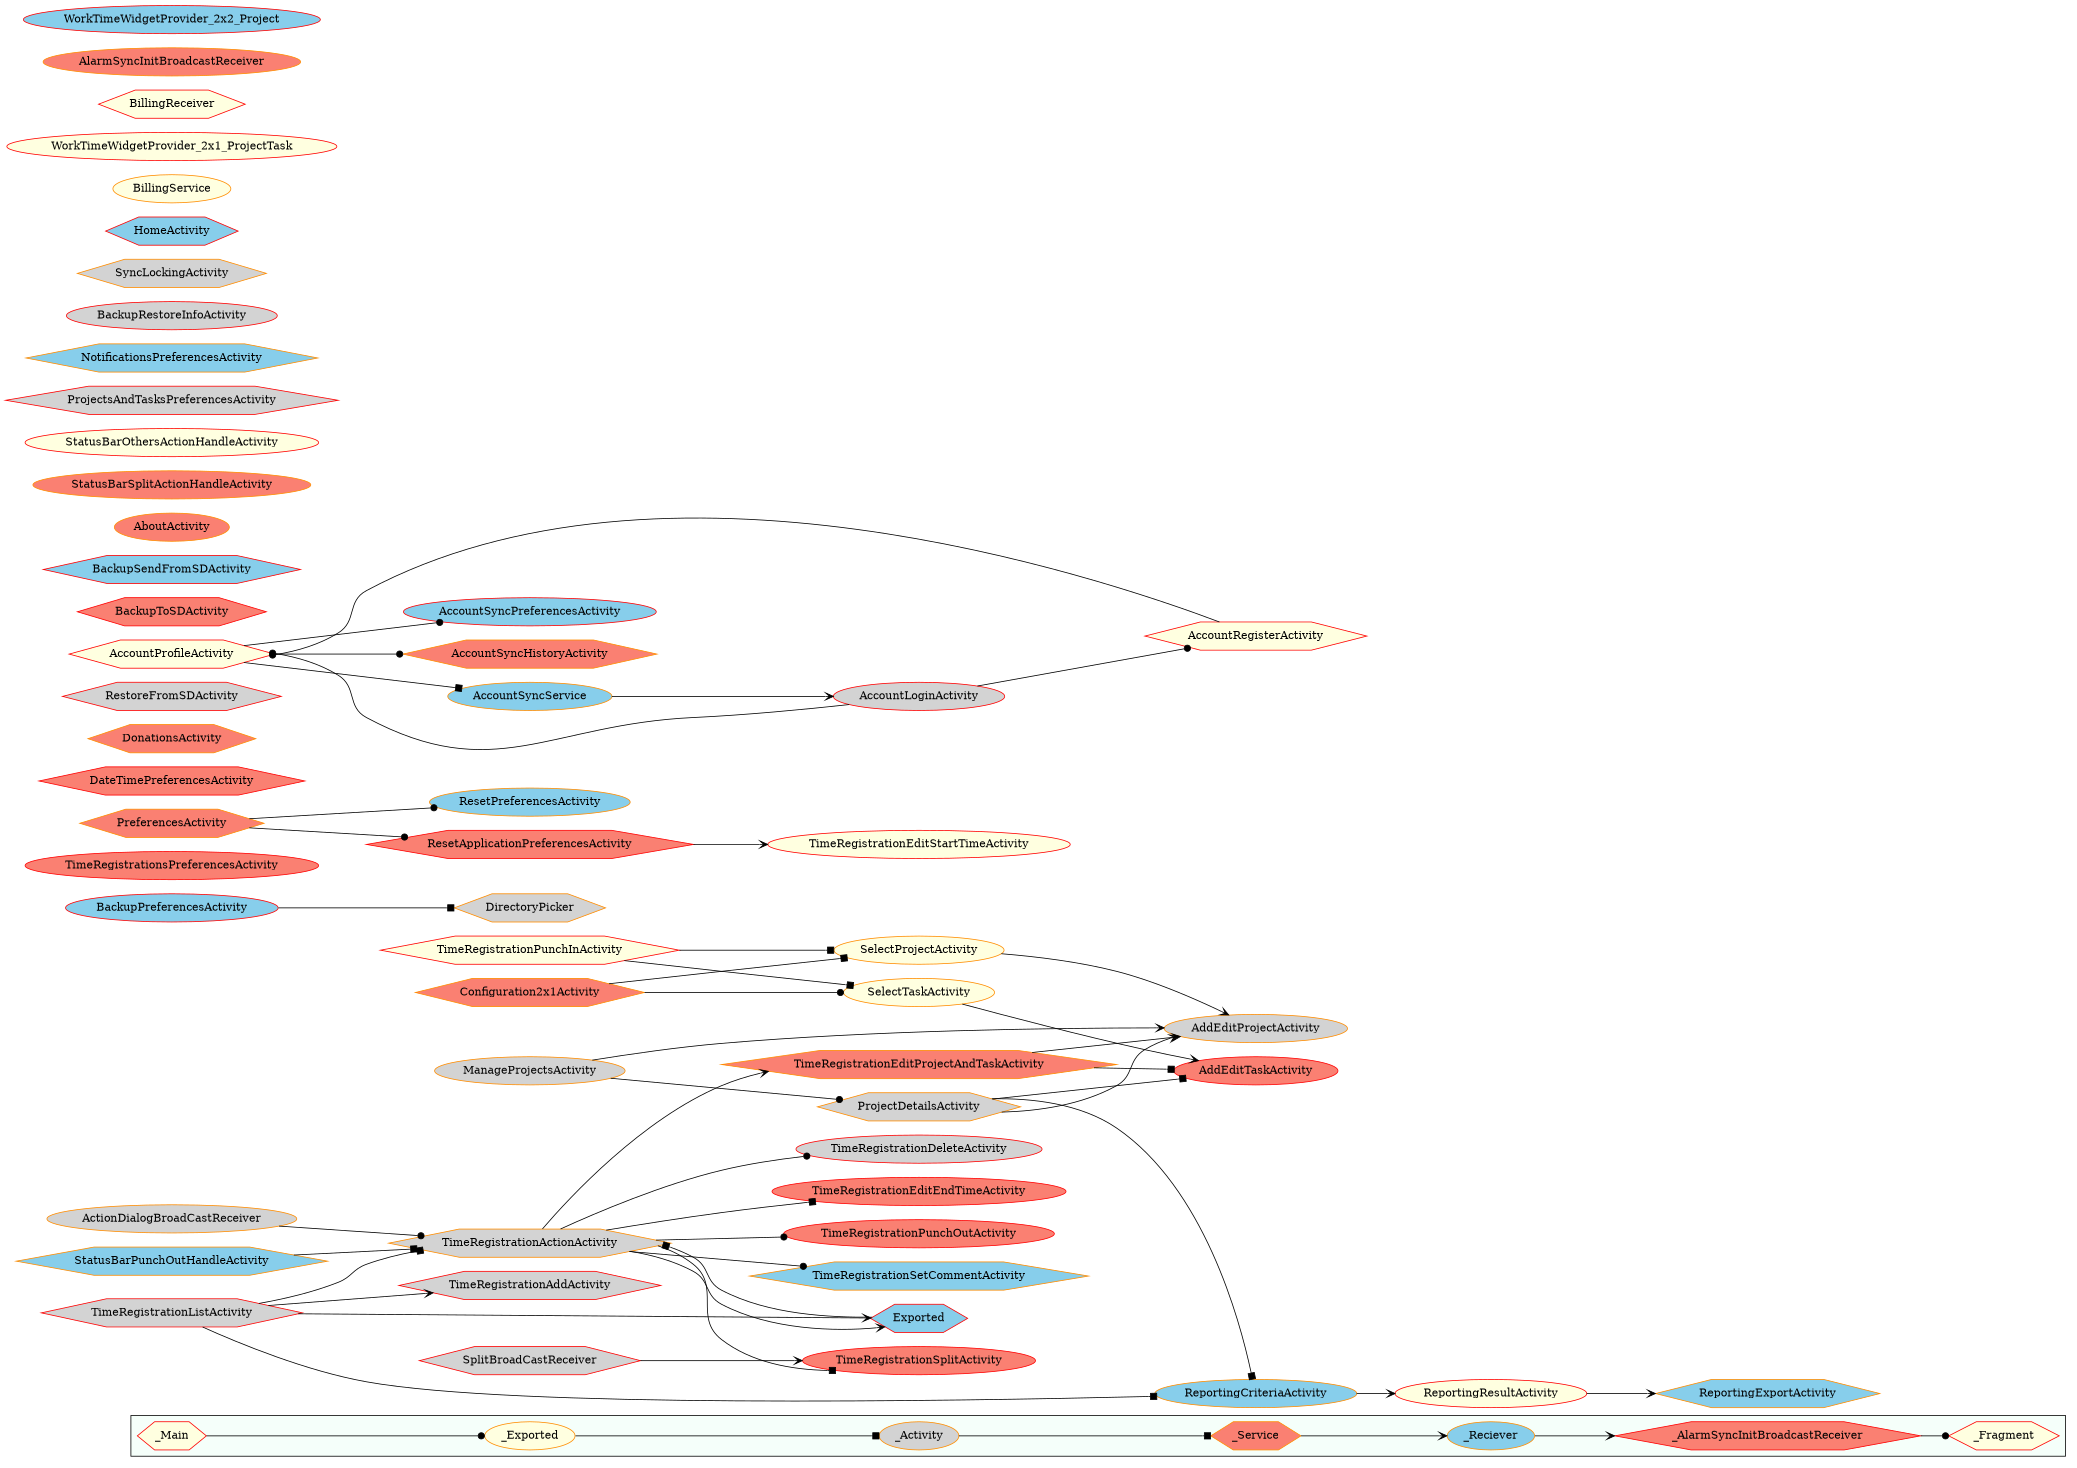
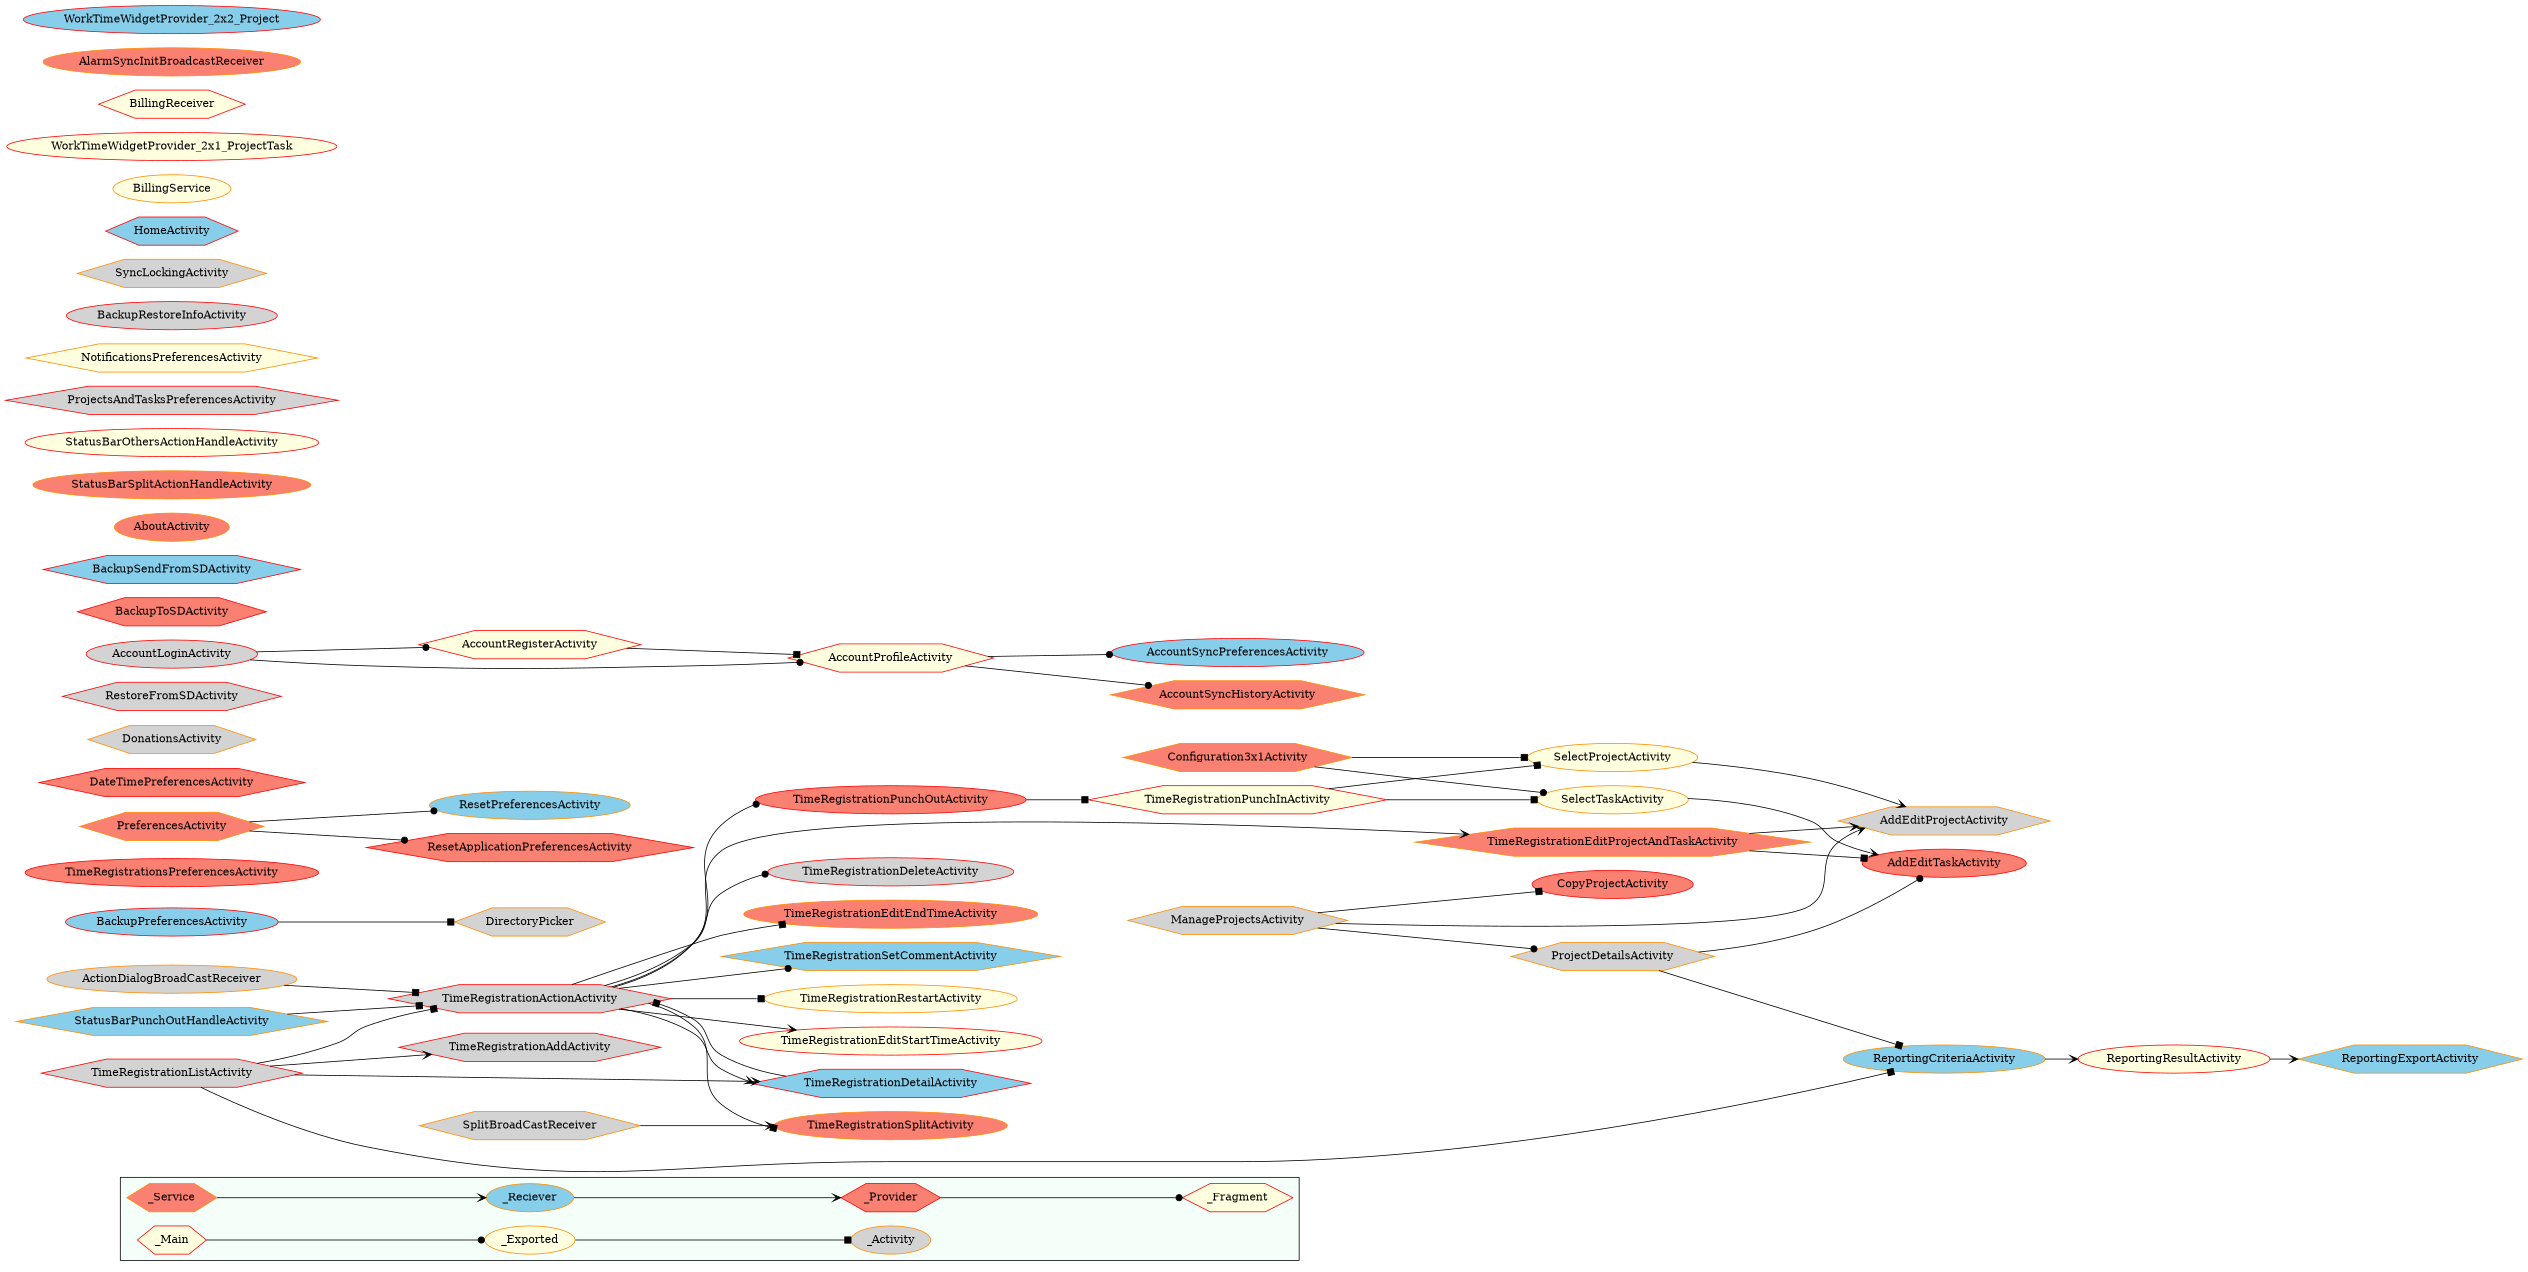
  digraph {
    rankdir=LR
    node [color=red fillcolor=salmon shape=ellipse style=filled]
    edge [arrowhead=box]
    _Activity [color=darkorange fillcolor=lightgrey]
    _Service [color=darkorange shape=hexagon]
    _Reciever [color=darkorange fillcolor=skyblue]
-   _Provider [shape=hexagon label=_AlarmSyncInitBroadcastReceiver]
+   _Provider [shape=hexagon]
    _Fragment [fillcolor=lightyellow shape=hexagon]
    _Main [fillcolor=lightyellow shape=hexagon]
    _Exported [color=darkorange fillcolor=lightyellow]
    TimeRegistrationPunchInActivity [fillcolor=lightyellow shape=hexagon]
    SelectTaskActivity [color=darkorange fillcolor=lightyellow]
    SelectProjectActivity [color=darkorange fillcolor=lightyellow]
    AddEditTaskActivity
-   AddEditProjectActivity [color=darkorange fillcolor=lightgrey]
+   AddEditProjectActivity [color=darkorange fillcolor=lightgrey shape=hexagon]
    ReportingResultActivity [fillcolor=lightyellow]
    ReportingExportActivity [color=darkorange fillcolor=skyblue shape=hexagon]
    DirectoryPicker [color=darkorange fillcolor=lightgrey shape=hexagon]
    TimeRegistrationsPreferencesActivity
-   TimeRegistrationSplitActivity
+   TimeRegistrationSplitActivity [color=darkorange]
    TimeRegistrationListActivity [fillcolor=lightgrey shape=hexagon]
-   TimeRegistrationActionActivity [color=darkorange fillcolor=lightgrey shape=hexagon]
+   TimeRegistrationActionActivity [fillcolor=lightgrey shape=hexagon]
    ReportingCriteriaActivity [color=darkorange fillcolor=skyblue]
    TimeRegistrationAddActivity [fillcolor=lightgrey shape=hexagon]
-   TimeRegistrationDetailActivity [fillcolor=skyblue shape=hexagon label=Exported]
+   TimeRegistrationDetailActivity [fillcolor=skyblue shape=hexagon]
    TimeRegistrationEditProjectAndTaskActivity [color=darkorange shape=hexagon]
    TimeRegistrationDeleteActivity [fillcolor=lightgrey]
-   TimeRegistrationEditEndTimeActivity
+   TimeRegistrationEditEndTimeActivity [color=darkorange]
    TimeRegistrationPunchOutActivity
    TimeRegistrationSetCommentActivity [color=darkorange fillcolor=skyblue shape=hexagon]
+   TimeRegistrationRestartActivity [color=darkorange fillcolor=lightyellow]
    TimeRegistrationEditStartTimeActivity [fillcolor=lightyellow]
    PreferencesActivity [color=darkorange shape=hexagon]
    ResetPreferencesActivity [color=darkorange fillcolor=skyblue]
    ResetApplicationPreferencesActivity [shape=hexagon]
-   ManageProjectsActivity [color=darkorange fillcolor=lightgrey]
+   ManageProjectsActivity [color=darkorange fillcolor=lightgrey shape=hexagon]
+   CopyProjectActivity
    ProjectDetailsActivity [color=darkorange fillcolor=lightgrey shape=hexagon]
    DateTimePreferencesActivity [shape=hexagon]
-   DonationsActivity [color=darkorange shape=hexagon]
+   DonationsActivity [color=darkorange fillcolor=lightgrey shape=hexagon]
    RestoreFromSDActivity [fillcolor=lightgrey shape=hexagon]
-   Configuration2x1Activity [color=darkorange shape=hexagon]
+   Configuration2x1Activity [color=darkorange shape=hexagon label=Configuration3x1Activity]
    AccountSyncPreferencesActivity [fillcolor=skyblue]
    BackupToSDActivity [shape=hexagon]
    BackupPreferencesActivity [fillcolor=skyblue]
    BackupSendFromSDActivity [fillcolor=skyblue shape=hexagon]
    AboutActivity [color=darkorange]
    StatusBarSplitActionHandleActivity [color=darkorange]
    StatusBarOthersActionHandleActivity [fillcolor=lightyellow]
    AccountRegisterActivity [fillcolor=lightyellow shape=hexagon]
    AccountProfileActivity [fillcolor=lightyellow shape=hexagon]
    AccountSyncHistoryActivity [color=darkorange shape=hexagon]
-   AccountSyncService [color=darkorange fillcolor=skyblue]
    ProjectsAndTasksPreferencesActivity [fillcolor=lightgrey shape=hexagon]
    AccountLoginActivity [fillcolor=lightgrey]
-   NotificationsPreferencesActivity [color=darkorange fillcolor=skyblue shape=hexagon]
+   NotificationsPreferencesActivity [color=darkorange fillcolor=lightyellow shape=hexagon]
    BackupRestoreInfoActivity [fillcolor=lightgrey]
    SyncLockingActivity [color=darkorange fillcolor=lightgrey shape=hexagon]
    HomeActivity [fillcolor=skyblue shape=hexagon]
    StatusBarPunchOutHandleActivity [color=darkorange fillcolor=skyblue shape=hexagon]
    BillingService [color=darkorange fillcolor=lightyellow]
    WorkTimeWidgetProvider_2x1_ProjectTask [fillcolor=lightyellow]
    BillingReceiver [fillcolor=lightyellow shape=hexagon]
    AlarmSyncInitBroadcastReceiver [color=darkorange]
    ActionDialogBroadCastReceiver [color=darkorange fillcolor=lightgrey]
    WorkTimeWidgetProvider_2x2_Project [fillcolor=skyblue]
-   SplitBroadCastReceiver [fillcolor=lightgrey shape=hexagon]
+   SplitBroadCastReceiver [color=darkorange fillcolor=lightgrey shape=hexagon]
    subgraph cluster_1 {
      bgcolor=mintcream
      _Activity
      _Service
      _Reciever
      _Provider
      _Fragment
      _Main
      _Exported
    }
-   _Activity -> _Service
    _Service -> _Reciever [arrowhead=vee]
    _Reciever -> _Provider [arrowhead=vee]
    _Provider -> _Fragment [arrowhead=dot]
    _Main -> _Exported [arrowhead=dot]
    _Exported -> _Activity
    TimeRegistrationPunchInActivity -> SelectTaskActivity
    TimeRegistrationPunchInActivity -> SelectProjectActivity
    SelectTaskActivity -> AddEditTaskActivity [arrowhead=vee]
    SelectProjectActivity -> AddEditProjectActivity [arrowhead=vee]
    ReportingResultActivity -> ReportingExportActivity [arrowhead=vee]
    TimeRegistrationListActivity -> TimeRegistrationActionActivity
    TimeRegistrationListActivity -> ReportingCriteriaActivity
    TimeRegistrationListActivity -> TimeRegistrationAddActivity [arrowhead=vee]
    TimeRegistrationListActivity -> TimeRegistrationDetailActivity [arrowhead=vee]
    TimeRegistrationActionActivity -> TimeRegistrationSplitActivity
    TimeRegistrationActionActivity -> TimeRegistrationDetailActivity [arrowhead=vee]
    TimeRegistrationActionActivity -> TimeRegistrationEditProjectAndTaskActivity [arrowhead=vee]
    TimeRegistrationActionActivity -> TimeRegistrationDeleteActivity [arrowhead=dot]
    TimeRegistrationActionActivity -> TimeRegistrationEditEndTimeActivity
    TimeRegistrationActionActivity -> TimeRegistrationPunchOutActivity [arrowhead=dot]
    TimeRegistrationActionActivity -> TimeRegistrationSetCommentActivity [arrowhead=dot]
-   ResetApplicationPreferencesActivity -> TimeRegistrationEditStartTimeActivity [arrowhead=vee]
+   TimeRegistrationActionActivity -> TimeRegistrationRestartActivity
+   TimeRegistrationActionActivity -> TimeRegistrationEditStartTimeActivity [arrowhead=vee]
    ReportingCriteriaActivity -> ReportingResultActivity [arrowhead=vee]
    TimeRegistrationDetailActivity -> TimeRegistrationActionActivity
    TimeRegistrationEditProjectAndTaskActivity -> AddEditTaskActivity
    TimeRegistrationEditProjectAndTaskActivity -> AddEditProjectActivity [arrowhead=vee]
+   TimeRegistrationPunchOutActivity -> TimeRegistrationPunchInActivity
    PreferencesActivity -> ResetPreferencesActivity [arrowhead=dot]
    PreferencesActivity -> ResetApplicationPreferencesActivity [arrowhead=dot]
    ManageProjectsActivity -> AddEditProjectActivity [arrowhead=vee]
+   ManageProjectsActivity -> CopyProjectActivity
    ManageProjectsActivity -> ProjectDetailsActivity [arrowhead=dot]
-   ProjectDetailsActivity -> AddEditTaskActivity
-   ProjectDetailsActivity -> AddEditProjectActivity [arrowhead=vee]
+   ProjectDetailsActivity -> AddEditTaskActivity [arrowhead=dot]
    ProjectDetailsActivity -> ReportingCriteriaActivity
    Configuration2x1Activity -> SelectTaskActivity [arrowhead=dot]
    Configuration2x1Activity -> SelectProjectActivity
    BackupPreferencesActivity -> DirectoryPicker
-   AccountRegisterActivity -> AccountProfileActivity [arrowhead=dot]
+   AccountRegisterActivity -> AccountProfileActivity
    AccountProfileActivity -> AccountSyncPreferencesActivity [arrowhead=dot]
    AccountProfileActivity -> AccountSyncHistoryActivity [arrowhead=dot]
-   AccountProfileActivity -> AccountSyncService
-   AccountSyncService -> AccountLoginActivity [arrowhead=vee]
    AccountLoginActivity -> AccountRegisterActivity [arrowhead=dot]
    AccountLoginActivity -> AccountProfileActivity [arrowhead=dot]
    StatusBarPunchOutHandleActivity -> TimeRegistrationActionActivity
-   ActionDialogBroadCastReceiver -> TimeRegistrationActionActivity [arrowhead=dot]
+   ActionDialogBroadCastReceiver -> TimeRegistrationActionActivity
    SplitBroadCastReceiver -> TimeRegistrationSplitActivity [arrowhead=vee]
  }
